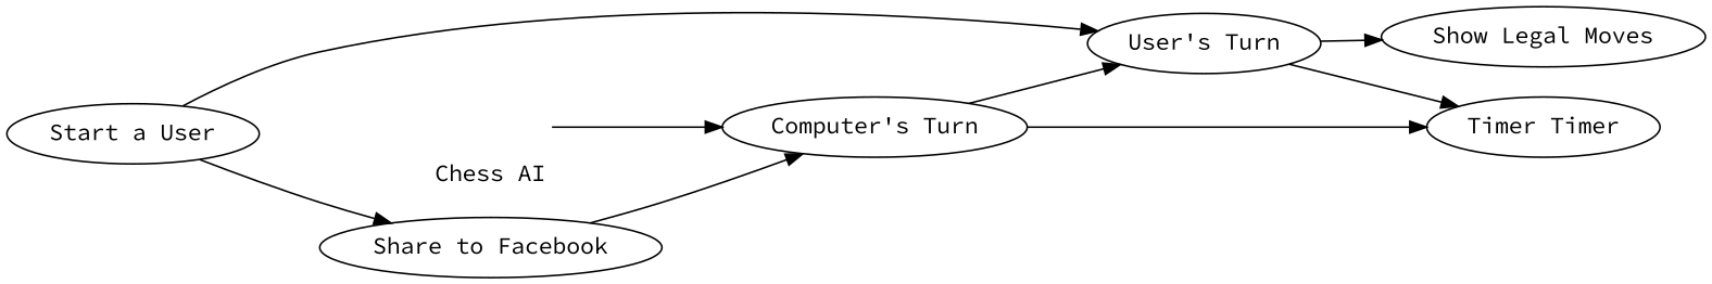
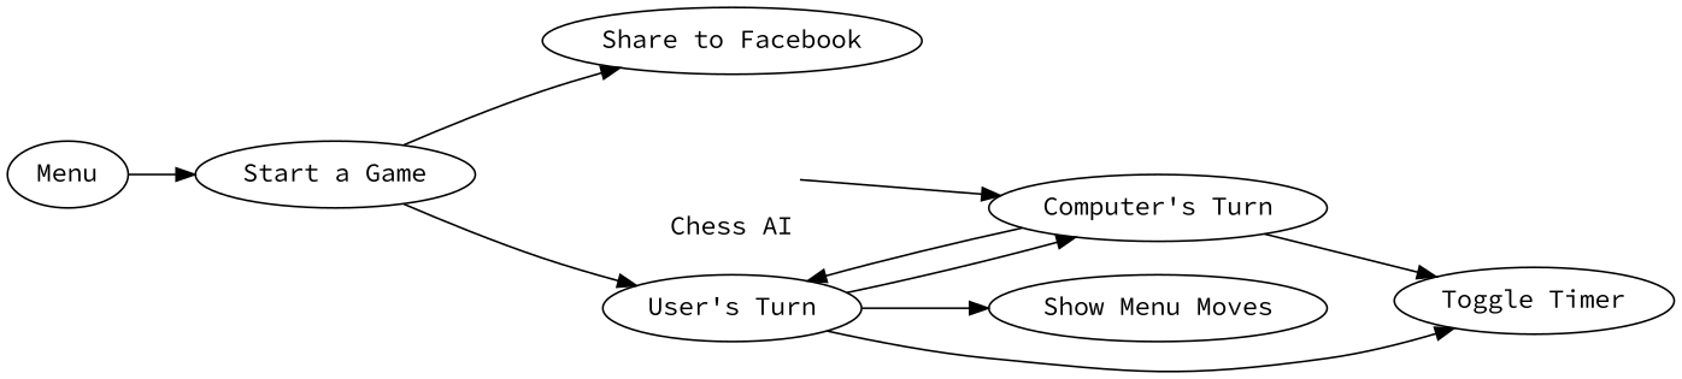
  digraph {
    fontname="Source Code Pro"
    rankdir=LR
    node [fontname="Source Code Pro"]
    edge [fontname="Source Code Pro"]
-   "Start a Game" [label="Start a User"]
+   Menu
+   "Start a Game"
    "Share to Facebook"
    "User's Turn"
    "Computer's Turn"
-   "Show Legal Moves"
-   "Toggle Timer" [label="Timer Timer"]
+   "Show Legal Moves" [label="Show Menu Moves"]
+   "Toggle Timer"
    n8 [color=white fixedsize=true label="Chess AI" labelloc=b shape=square width=1]
+   Menu -> "Start a Game"
    "Start a Game" -> "Share to Facebook"
    "Start a Game" -> "User's Turn"
-   "Share to Facebook" -> "Computer's Turn"
+   "User's Turn" -> "Computer's Turn"
    "User's Turn" -> "Show Legal Moves"
    "User's Turn" -> "Toggle Timer"
    "Computer's Turn" -> "User's Turn"
    "Computer's Turn" -> "Toggle Timer"
    n8 -> "Computer's Turn"
  }
